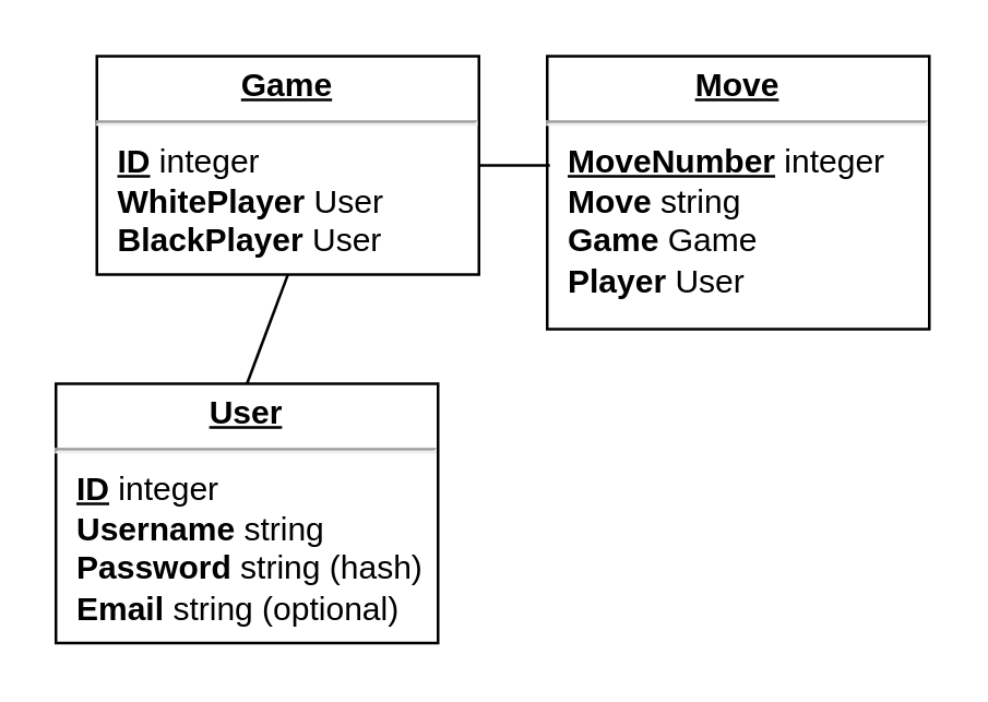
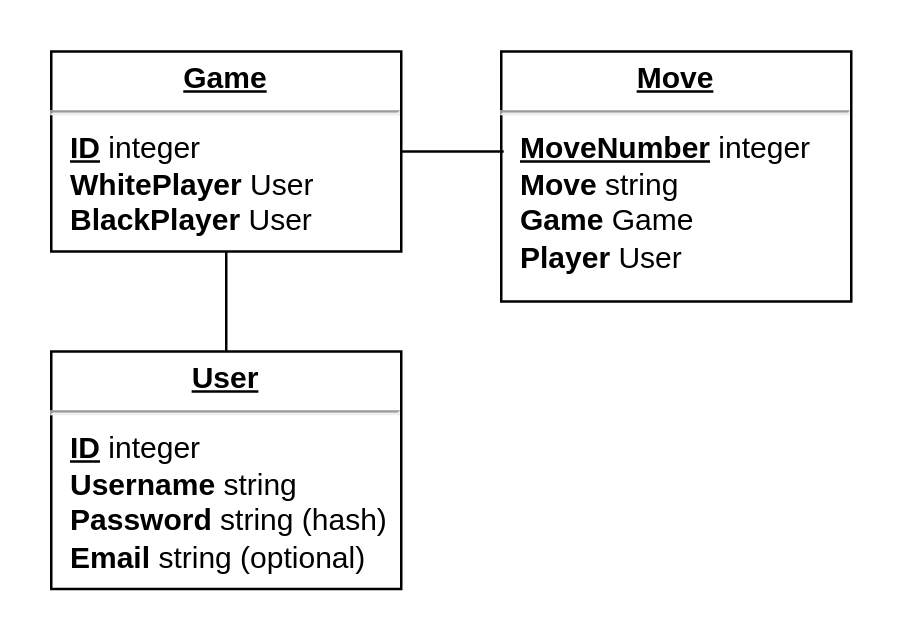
  <mxCell id="0" />
  <mxCell id="1" parent="0" />
  <mxCell id="2" value="&lt;p style=&quot;margin: 0px ; margin-top: 4px ; text-align: center ; text-decoration: underline&quot;&gt;&lt;b&gt;User&lt;/b&gt;&lt;/p&gt;&lt;hr&gt;&lt;p style=&quot;margin: 0px ; margin-left: 8px&quot;&gt;&lt;b&gt;&lt;u&gt;ID&lt;/u&gt;&lt;/b&gt;&amp;nbsp;integer&lt;/p&gt;&lt;p style=&quot;margin: 0px ; margin-left: 8px&quot;&gt;&lt;b&gt;Username&lt;/b&gt;&lt;b style=&quot;font-style: italic;&quot;&gt;&amp;nbsp;&lt;/b&gt;string&lt;/p&gt;&lt;p style=&quot;margin: 0px ; margin-left: 8px&quot;&gt;&lt;b&gt;Password &lt;/b&gt;string (hash)&lt;/p&gt;&lt;p style=&quot;margin: 0px ; margin-left: 8px&quot;&gt;&lt;b&gt;Email &lt;/b&gt;string (optional)&lt;/p&gt;" style="verticalAlign=top;align=left;overflow=fill;fontSize=12;fontFamily=Helvetica;html=1;rounded=0;shadow=0;comic=0;labelBackgroundColor=none;strokeWidth=1" parent="1" vertex="1"><mxGeometry x="20" y="140" width="140" height="95" as="geometry" /></mxCell>
- <mxCell id="3" value="&lt;p style=&quot;margin: 0px ; margin-top: 4px ; text-align: center ; text-decoration: underline&quot;&gt;&lt;b&gt;Game&lt;/b&gt;&lt;/p&gt;&lt;hr&gt;&lt;p style=&quot;margin: 0px ; margin-left: 8px&quot;&gt;&lt;b&gt;&lt;u&gt;ID&lt;/u&gt;&lt;/b&gt;&amp;nbsp;integer&lt;/p&gt;&lt;p style=&quot;margin: 0px ; margin-left: 8px&quot;&gt;&lt;b&gt;WhitePlayer&amp;nbsp;&lt;/b&gt;User&lt;/p&gt;&lt;p style=&quot;margin: 0px ; margin-left: 8px&quot;&gt;&lt;b&gt;BlackPlayer &lt;/b&gt;User&lt;/p&gt;" style="verticalAlign=top;align=left;overflow=fill;fontSize=12;fontFamily=Helvetica;html=1;rounded=0;shadow=0;comic=0;labelBackgroundColor=none;strokeWidth=1" parent="1" vertex="1"><mxGeometry x="35" y="20" width="140" height="80" as="geometry" /></mxCell>
+ <mxCell id="3" value="&lt;p style=&quot;margin: 0px ; margin-top: 4px ; text-align: center ; text-decoration: underline&quot;&gt;&lt;b&gt;Game&lt;/b&gt;&lt;/p&gt;&lt;hr&gt;&lt;p style=&quot;margin: 0px ; margin-left: 8px&quot;&gt;&lt;b&gt;&lt;u&gt;ID&lt;/u&gt;&lt;/b&gt;&amp;nbsp;integer&lt;/p&gt;&lt;p style=&quot;margin: 0px ; margin-left: 8px&quot;&gt;&lt;b&gt;WhitePlayer&amp;nbsp;&lt;/b&gt;User&lt;/p&gt;&lt;p style=&quot;margin: 0px ; margin-left: 8px&quot;&gt;&lt;b&gt;BlackPlayer &lt;/b&gt;User&lt;/p&gt;" style="verticalAlign=top;align=left;overflow=fill;fontSize=12;fontFamily=Helvetica;html=1;rounded=0;shadow=0;comic=0;labelBackgroundColor=none;strokeWidth=1" parent="1" vertex="1"><mxGeometry x="20" y="20" width="140" height="80" as="geometry" /></mxCell>
  <mxCell id="4" value="&lt;p style=&quot;margin: 0px ; margin-top: 4px ; text-align: center ; text-decoration: underline&quot;&gt;&lt;b&gt;Move&lt;/b&gt;&lt;/p&gt;&lt;hr&gt;&lt;p style=&quot;margin: 0px ; margin-left: 8px&quot;&gt;&lt;b&gt;&lt;u&gt;MoveNumber&lt;/u&gt;&lt;/b&gt; integer&lt;/p&gt;&lt;p style=&quot;margin: 0px ; margin-left: 8px&quot;&gt;&lt;b&gt;Move &lt;/b&gt;string&lt;/p&gt;&lt;p style=&quot;margin: 0px ; margin-left: 8px&quot;&gt;&lt;b&gt;Game &lt;/b&gt;Game&lt;/p&gt;&lt;p style=&quot;margin: 0px ; margin-left: 8px&quot;&gt;&lt;b&gt;Player&amp;nbsp;&lt;/b&gt;User&lt;/p&gt;" style="verticalAlign=top;align=left;overflow=fill;fontSize=12;fontFamily=Helvetica;html=1;rounded=0;shadow=0;comic=0;labelBackgroundColor=none;strokeWidth=1" parent="1" vertex="1"><mxGeometry x="200" y="20" width="140" height="100" as="geometry" /></mxCell>
  <mxCell id="5" value="" style="endArrow=none;html=1;rounded=0;exitX=1;exitY=0.5;exitDx=0;exitDy=0;entryX=0.007;entryY=0.4;entryDx=0;entryDy=0;entryPerimeter=0;" parent="1" source="3" target="4" edge="1"><mxGeometry width="50" height="50" relative="1" as="geometry"><mxPoint x="165" y="85" as="sourcePoint" /><mxPoint x="215" y="35" as="targetPoint" /></mxGeometry></mxCell>
  <mxCell id="6" value="" style="endArrow=none;html=1;rounded=0;exitX=0.5;exitY=0;exitDx=0;exitDy=0;entryX=0.5;entryY=1;entryDx=0;entryDy=0;" parent="1" source="2" target="3" edge="1"><mxGeometry width="50" height="50" relative="1" as="geometry"><mxPoint x="30" y="150" as="sourcePoint" /><mxPoint x="80" y="100" as="targetPoint" /></mxGeometry></mxCell>
